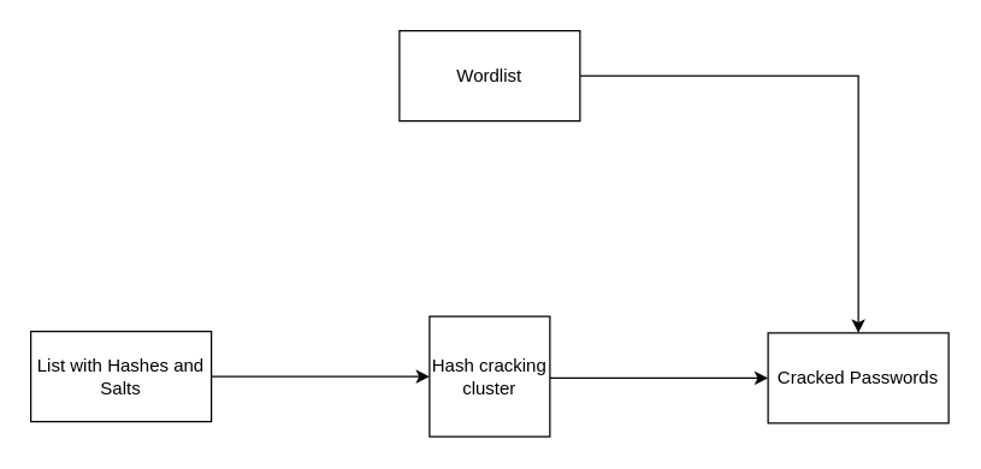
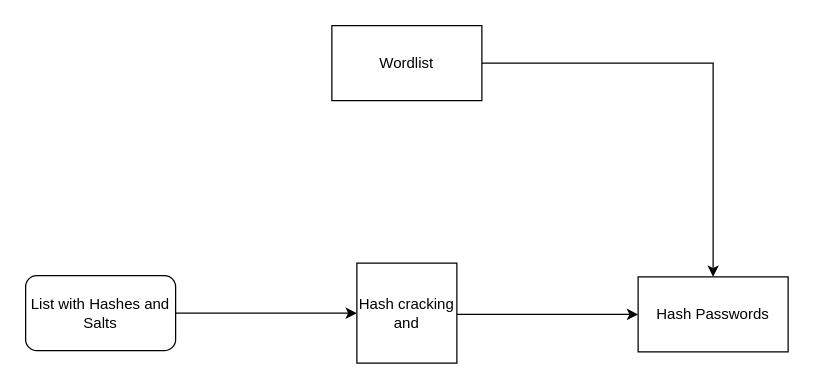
  <mxCell id="0" />
  <mxCell id="1" parent="0" />
  <mxCell id="2" style="edgeStyle=orthogonalEdgeStyle;rounded=0;orthogonalLoop=1;jettySize=auto;html=1;entryX=0;entryY=0.5;entryDx=0;entryDy=0;" parent="1" source="3" target="5" edge="1"><mxGeometry relative="1" as="geometry" /></mxCell>
- <mxCell id="3" value="List with Hashes and Salts" style="rounded=0;whiteSpace=wrap;html=1;" parent="1" vertex="1"><mxGeometry x="20" y="220" width="120" height="60" as="geometry" /></mxCell>
+ <mxCell id="3" value="List with Hashes and Salts" style="whiteSpace=wrap;html=1;rounded=1;" parent="1" vertex="1"><mxGeometry x="20" y="220" width="120" height="60" as="geometry" /></mxCell>
  <mxCell id="4" style="edgeStyle=orthogonalEdgeStyle;rounded=0;orthogonalLoop=1;jettySize=auto;html=1;entryX=0;entryY=0.5;entryDx=0;entryDy=0;" parent="1" source="5" target="6" edge="1"><mxGeometry relative="1" as="geometry"><Array as="points"><mxPoint x="510" y="250" /></Array></mxGeometry></mxCell>
- <mxCell id="5" value="Hash cracking cluster" style="whiteSpace=wrap;html=1;aspect=fixed;" parent="1" vertex="1"><mxGeometry x="285" y="210" width="80" height="80" as="geometry" /></mxCell>
- <mxCell id="6" value="Cracked Passwords" style="rounded=0;whiteSpace=wrap;html=1;" parent="1" vertex="1"><mxGeometry x="510" y="221" width="120" height="60" as="geometry" /></mxCell>
+ <mxCell id="5" value="Hash cracking and" style="whiteSpace=wrap;html=1;aspect=fixed;" parent="1" vertex="1"><mxGeometry x="285" y="210" width="80" height="80" as="geometry" /></mxCell>
+ <mxCell id="6" value="Hash Passwords" style="rounded=0;whiteSpace=wrap;html=1;" parent="1" vertex="1"><mxGeometry x="510" y="221" width="120" height="60" as="geometry" /></mxCell>
  <mxCell id="7" style="edgeStyle=orthogonalEdgeStyle;rounded=0;orthogonalLoop=1;jettySize=auto;html=1;" parent="1" source="8" target="6" edge="1"><mxGeometry relative="1" as="geometry" /></mxCell>
  <mxCell id="8" value="Wordlist" style="rounded=0;whiteSpace=wrap;html=1;" parent="1" vertex="1"><mxGeometry x="265" y="20" width="120" height="60" as="geometry" /></mxCell>
